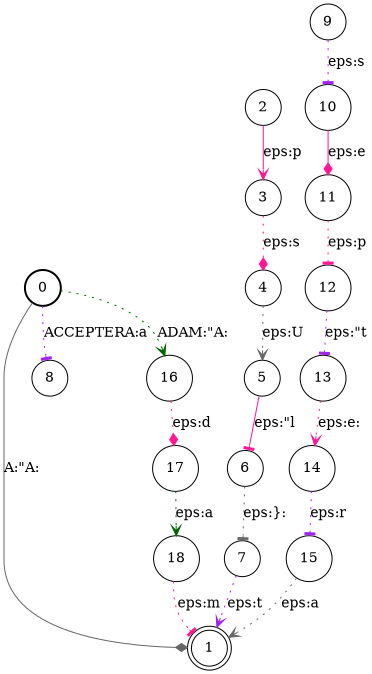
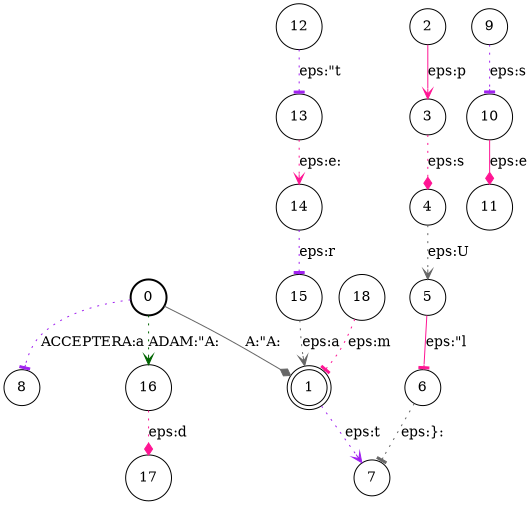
  digraph {
    fontname="DejaVu Serif"
    nodesep=0.25
    rankdir=TB
    ranksep=0.4
    node [fontname="DejaVu Serif" fontsize=14 shape=circle style=solid]
    edge [arrowhead=tee color=deeppink fontname="DejaVu Serif" fontsize=14 style=dotted]
    n1 [label=0 style=bold]
    n2 [label=1 shape=doublecircle]
    n3 [label=8]
    n4 [label=16]
    n5 [label=2]
    n6 [label=3]
    n7 [label=17]
    n8 [label=4]
    n9 [label=9]
    n10 [label=10]
    n11 [label=18]
    n12 [label=5]
    n13 [label=6]
    n14 [label=7]
    n15 [label=11]
    n16 [label=12]
    n17 [label=13]
    n18 [label=14]
    n19 [label=15]
    n1 -> n2 [arrowhead=diamond color=gray40 label="A:\"A:" style=solid]
    n1 -> n3 [color=purple label="ACCEPTERA:a"]
    n1 -> n4 [arrowhead=vee color=darkgreen label="ADAM:\"A:"]
    n4 -> n7 [arrowhead=diamond label="eps:d"]
    n5 -> n6 [arrowhead=vee label="eps:p" style=solid]
    n6 -> n8 [arrowhead=diamond label="eps:s"]
-   n7 -> n11 [arrowhead=vee color=darkgreen label="eps:a"]
    n8 -> n12 [arrowhead=vee color=gray40 label="eps:U"]
    n9 -> n10 [color=purple label="eps:s"]
    n10 -> n15 [arrowhead=diamond label="eps:e" style=solid]
    n11 -> n2 [label="eps:m"]
    n12 -> n13 [label="eps:\"l" style=solid]
    n13 -> n14 [color=gray40 label="eps:}:"]
-   n14 -> n2 [arrowhead=vee color=purple label="eps:t"]
-   n15 -> n16 [label="eps:p"]
+   n2 -> n14 [arrowhead=vee color=purple label="eps:t"]
    n16 -> n17 [color=purple label="eps:\"t"]
    n17 -> n18 [arrowhead=vee label="eps:e:"]
    n18 -> n19 [color=purple label="eps:r"]
    n19 -> n2 [arrowhead=vee color=gray40 label="eps:a"]
  }
